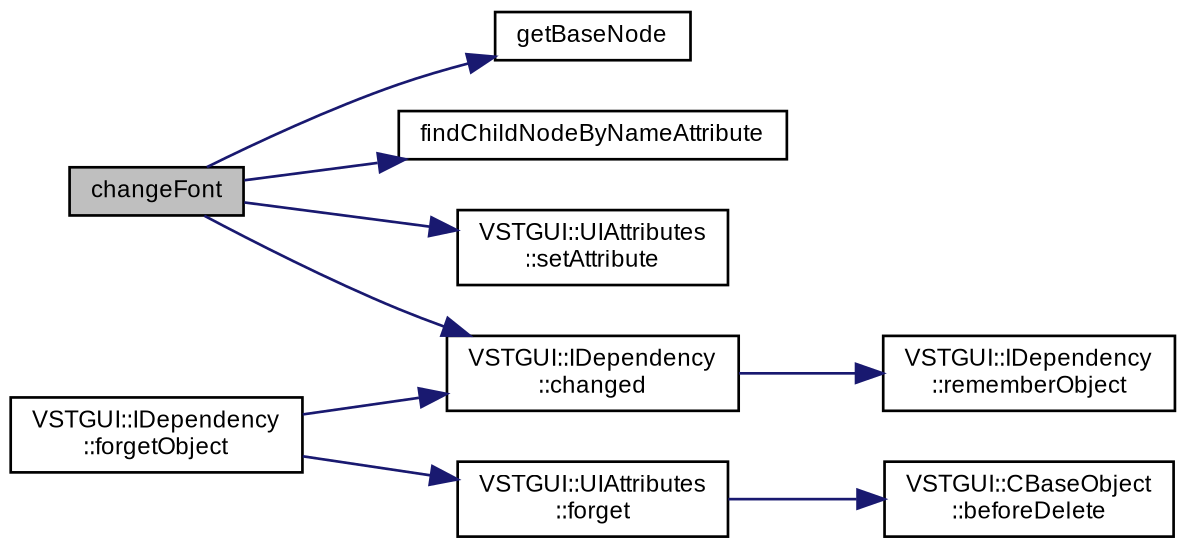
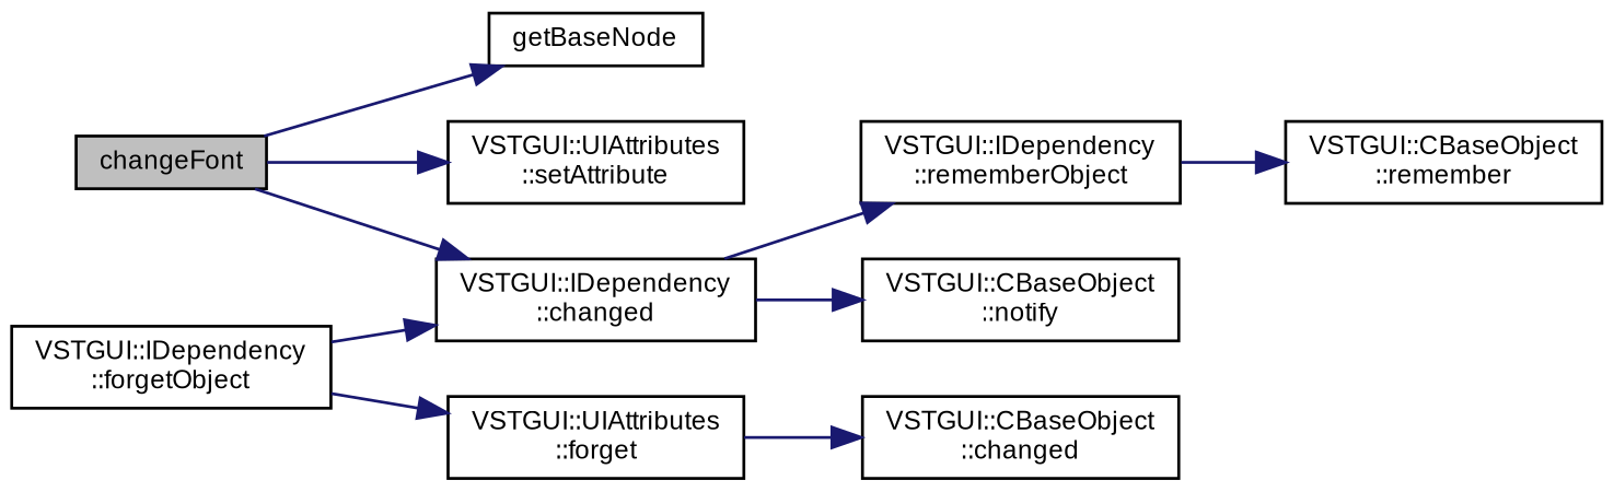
  digraph {
    rankdir=LR
    node [color=black fontname=Arial fontsize=9 shape=record]
    edge [color=midnightblue fontname=Arial fontsize=9 labelfontname=Arial labelfontsize=9 style=solid]
    n1 [fillcolor=grey75 fontcolor=black height=0.2 label=changeFont style=filled width=0.4]
    n2 [height=0.2 label=getBaseNode width=0.4]
-   n3 [height=0.2 label=findChildNodeByNameAttribute width=0.4]
    n4 [height=0.2 label="VSTGUI::IDependency\l::changed" width=0.4]
    n5 [height=0.2 label="VSTGUI::UIAttributes\l::setAttribute" width=0.4]
    n6 [height=0.2 label="VSTGUI::IDependency\l::rememberObject" width=0.4]
+   n7 [height=0.2 label="VSTGUI::CBaseObject\l::notify" width=0.4]
+   n8 [height=0.2 label="VSTGUI::CBaseObject\l::remember" width=0.4]
    n9 [height=0.2 label="VSTGUI::IDependency\l::forgetObject" width=0.4]
    n10 [height=0.2 label="VSTGUI::UIAttributes\l::forget" width=0.4]
-   n11 [height=0.2 label="VSTGUI::CBaseObject\l::beforeDelete" width=0.4]
+   n11 [height=0.2 label="VSTGUI::CBaseObject\l::changed" width=0.4]
    n1 -> n2
-   n1 -> n3
    n1 -> n4
    n1 -> n5
    n4 -> n6
+   n4 -> n7
+   n6 -> n8
    n9 -> n4
    n9 -> n10
    n10 -> n11
  }
